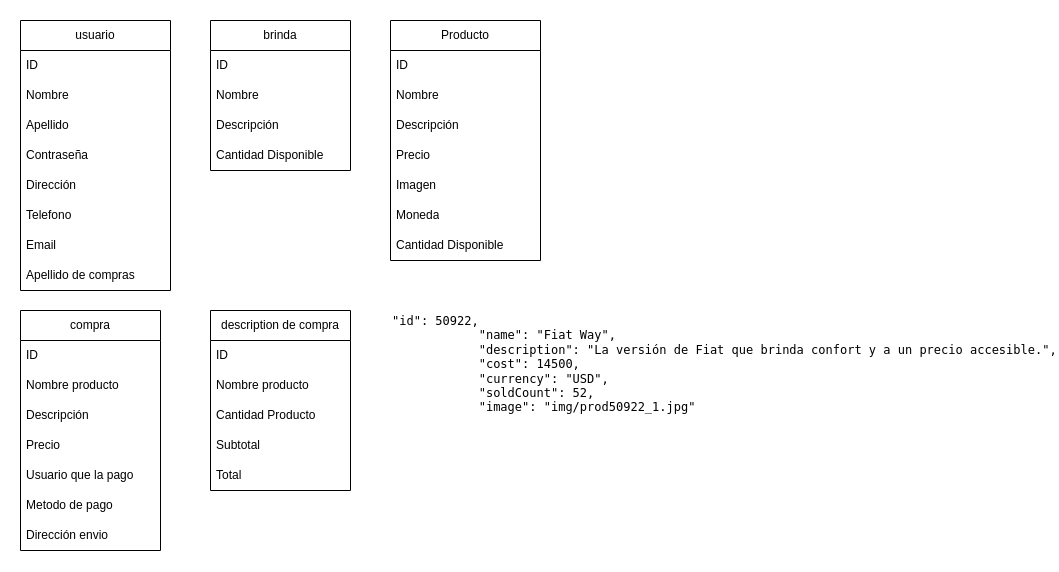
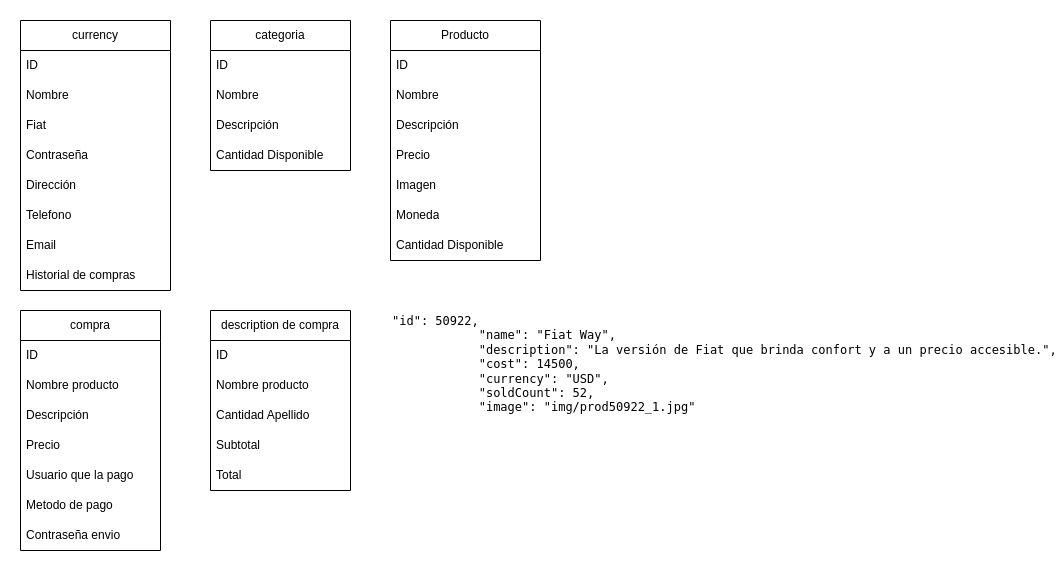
  <mxCell id="0" />
  <mxCell id="1" parent="0" />
- <mxCell id="2" value="usuario" style="swimlane;fontStyle=0;childLayout=stackLayout;horizontal=1;startSize=30;horizontalStack=0;resizeParent=1;resizeParentMax=0;resizeLast=0;collapsible=1;marginBottom=0;whiteSpace=wrap;html=1;" parent="1" vertex="1"><mxGeometry x="20" y="20" width="150" height="270" as="geometry" /></mxCell>
+ <mxCell id="2" value="currency" style="swimlane;fontStyle=0;childLayout=stackLayout;horizontal=1;startSize=30;horizontalStack=0;resizeParent=1;resizeParentMax=0;resizeLast=0;collapsible=1;marginBottom=0;whiteSpace=wrap;html=1;" parent="1" vertex="1"><mxGeometry x="20" y="20" width="150" height="270" as="geometry" /></mxCell>
  <mxCell id="3" value="ID" style="text;strokeColor=none;fillColor=none;align=left;verticalAlign=middle;spacingLeft=4;spacingRight=4;overflow=hidden;points=[[0,0.5],[1,0.5]];portConstraint=eastwest;rotatable=0;whiteSpace=wrap;html=1;" parent="2" vertex="1"><mxGeometry y="30" width="150" height="30" as="geometry" /></mxCell>
  <mxCell id="4" value="Nombre" style="text;strokeColor=none;fillColor=none;align=left;verticalAlign=middle;spacingLeft=4;spacingRight=4;overflow=hidden;points=[[0,0.5],[1,0.5]];portConstraint=eastwest;rotatable=0;whiteSpace=wrap;html=1;" parent="2" vertex="1"><mxGeometry y="60" width="150" height="30" as="geometry" /></mxCell>
- <mxCell id="5" value="Apellido" style="text;strokeColor=none;fillColor=none;align=left;verticalAlign=middle;spacingLeft=4;spacingRight=4;overflow=hidden;points=[[0,0.5],[1,0.5]];portConstraint=eastwest;rotatable=0;whiteSpace=wrap;html=1;" parent="2" vertex="1"><mxGeometry y="90" width="150" height="30" as="geometry" /></mxCell>
+ <mxCell id="5" value="Fiat" style="text;strokeColor=none;fillColor=none;align=left;verticalAlign=middle;spacingLeft=4;spacingRight=4;overflow=hidden;points=[[0,0.5],[1,0.5]];portConstraint=eastwest;rotatable=0;whiteSpace=wrap;html=1;" parent="2" vertex="1"><mxGeometry y="90" width="150" height="30" as="geometry" /></mxCell>
  <mxCell id="6" value="Contraseña" style="text;strokeColor=none;fillColor=none;align=left;verticalAlign=middle;spacingLeft=4;spacingRight=4;overflow=hidden;points=[[0,0.5],[1,0.5]];portConstraint=eastwest;rotatable=0;whiteSpace=wrap;html=1;" parent="2" vertex="1"><mxGeometry y="120" width="150" height="30" as="geometry" /></mxCell>
  <mxCell id="7" value="Dirección" style="text;strokeColor=none;fillColor=none;align=left;verticalAlign=middle;spacingLeft=4;spacingRight=4;overflow=hidden;points=[[0,0.5],[1,0.5]];portConstraint=eastwest;rotatable=0;whiteSpace=wrap;html=1;" parent="2" vertex="1"><mxGeometry y="150" width="150" height="30" as="geometry" /></mxCell>
  <mxCell id="8" value="Telefono" style="text;strokeColor=none;fillColor=none;align=left;verticalAlign=middle;spacingLeft=4;spacingRight=4;overflow=hidden;points=[[0,0.5],[1,0.5]];portConstraint=eastwest;rotatable=0;whiteSpace=wrap;html=1;" parent="2" vertex="1"><mxGeometry y="180" width="150" height="30" as="geometry" /></mxCell>
  <mxCell id="9" value="Email" style="text;strokeColor=none;fillColor=none;align=left;verticalAlign=middle;spacingLeft=4;spacingRight=4;overflow=hidden;points=[[0,0.5],[1,0.5]];portConstraint=eastwest;rotatable=0;whiteSpace=wrap;html=1;" parent="2" vertex="1"><mxGeometry y="210" width="150" height="30" as="geometry" /></mxCell>
- <mxCell id="10" value="Apellido de compras" style="text;strokeColor=none;fillColor=none;align=left;verticalAlign=middle;spacingLeft=4;spacingRight=4;overflow=hidden;points=[[0,0.5],[1,0.5]];portConstraint=eastwest;rotatable=0;whiteSpace=wrap;html=1;" parent="2" vertex="1"><mxGeometry y="240" width="150" height="30" as="geometry" /></mxCell>
- <mxCell id="11" value="brinda" style="swimlane;fontStyle=0;childLayout=stackLayout;horizontal=1;startSize=30;horizontalStack=0;resizeParent=1;resizeParentMax=0;resizeLast=0;collapsible=1;marginBottom=0;whiteSpace=wrap;html=1;" parent="1" vertex="1"><mxGeometry x="210" y="20" width="140" height="150" as="geometry" /></mxCell>
+ <mxCell id="10" value="Historial de compras" style="text;strokeColor=none;fillColor=none;align=left;verticalAlign=middle;spacingLeft=4;spacingRight=4;overflow=hidden;points=[[0,0.5],[1,0.5]];portConstraint=eastwest;rotatable=0;whiteSpace=wrap;html=1;" parent="2" vertex="1"><mxGeometry y="240" width="150" height="30" as="geometry" /></mxCell>
+ <mxCell id="11" value="categoria" style="swimlane;fontStyle=0;childLayout=stackLayout;horizontal=1;startSize=30;horizontalStack=0;resizeParent=1;resizeParentMax=0;resizeLast=0;collapsible=1;marginBottom=0;whiteSpace=wrap;html=1;" parent="1" vertex="1"><mxGeometry x="210" y="20" width="140" height="150" as="geometry" /></mxCell>
  <mxCell id="12" value="ID" style="text;strokeColor=none;fillColor=none;align=left;verticalAlign=middle;spacingLeft=4;spacingRight=4;overflow=hidden;points=[[0,0.5],[1,0.5]];portConstraint=eastwest;rotatable=0;whiteSpace=wrap;html=1;" parent="11" vertex="1"><mxGeometry y="30" width="140" height="30" as="geometry" /></mxCell>
  <mxCell id="13" value="Nombre" style="text;strokeColor=none;fillColor=none;align=left;verticalAlign=middle;spacingLeft=4;spacingRight=4;overflow=hidden;points=[[0,0.5],[1,0.5]];portConstraint=eastwest;rotatable=0;whiteSpace=wrap;html=1;" parent="11" vertex="1"><mxGeometry y="60" width="140" height="30" as="geometry" /></mxCell>
  <mxCell id="14" value="Descripción" style="text;strokeColor=none;fillColor=none;align=left;verticalAlign=middle;spacingLeft=4;spacingRight=4;overflow=hidden;points=[[0,0.5],[1,0.5]];portConstraint=eastwest;rotatable=0;whiteSpace=wrap;html=1;" parent="11" vertex="1"><mxGeometry y="90" width="140" height="30" as="geometry" /></mxCell>
  <mxCell id="15" value="Cantidad Disponible" style="text;strokeColor=none;fillColor=none;align=left;verticalAlign=middle;spacingLeft=4;spacingRight=4;overflow=hidden;points=[[0,0.5],[1,0.5]];portConstraint=eastwest;rotatable=0;whiteSpace=wrap;html=1;" parent="11" vertex="1"><mxGeometry y="120" width="140" height="30" as="geometry" /></mxCell>
  <mxCell id="16" value="compra" style="swimlane;fontStyle=0;childLayout=stackLayout;horizontal=1;startSize=30;horizontalStack=0;resizeParent=1;resizeParentMax=0;resizeLast=0;collapsible=1;marginBottom=0;whiteSpace=wrap;html=1;" parent="1" vertex="1"><mxGeometry x="20" y="310" width="140" height="240" as="geometry" /></mxCell>
  <mxCell id="17" value="ID" style="text;strokeColor=none;fillColor=none;align=left;verticalAlign=middle;spacingLeft=4;spacingRight=4;overflow=hidden;points=[[0,0.5],[1,0.5]];portConstraint=eastwest;rotatable=0;whiteSpace=wrap;html=1;" parent="16" vertex="1"><mxGeometry y="30" width="140" height="30" as="geometry" /></mxCell>
  <mxCell id="18" value="Nombre producto" style="text;strokeColor=none;fillColor=none;align=left;verticalAlign=middle;spacingLeft=4;spacingRight=4;overflow=hidden;points=[[0,0.5],[1,0.5]];portConstraint=eastwest;rotatable=0;whiteSpace=wrap;html=1;" parent="16" vertex="1"><mxGeometry y="60" width="140" height="30" as="geometry" /></mxCell>
  <mxCell id="19" value="Descripción" style="text;strokeColor=none;fillColor=none;align=left;verticalAlign=middle;spacingLeft=4;spacingRight=4;overflow=hidden;points=[[0,0.5],[1,0.5]];portConstraint=eastwest;rotatable=0;whiteSpace=wrap;html=1;" parent="16" vertex="1"><mxGeometry y="90" width="140" height="30" as="geometry" /></mxCell>
  <mxCell id="20" value="Precio" style="text;strokeColor=none;fillColor=none;align=left;verticalAlign=middle;spacingLeft=4;spacingRight=4;overflow=hidden;points=[[0,0.5],[1,0.5]];portConstraint=eastwest;rotatable=0;whiteSpace=wrap;html=1;" parent="16" vertex="1"><mxGeometry y="120" width="140" height="30" as="geometry" /></mxCell>
  <mxCell id="21" value="Usuario que la pago" style="text;strokeColor=none;fillColor=none;align=left;verticalAlign=middle;spacingLeft=4;spacingRight=4;overflow=hidden;points=[[0,0.5],[1,0.5]];portConstraint=eastwest;rotatable=0;whiteSpace=wrap;html=1;" parent="16" vertex="1"><mxGeometry y="150" width="140" height="30" as="geometry" /></mxCell>
  <mxCell id="22" value="Metodo de pago" style="text;strokeColor=none;fillColor=none;align=left;verticalAlign=middle;spacingLeft=4;spacingRight=4;overflow=hidden;points=[[0,0.5],[1,0.5]];portConstraint=eastwest;rotatable=0;whiteSpace=wrap;html=1;" parent="16" vertex="1"><mxGeometry y="180" width="140" height="30" as="geometry" /></mxCell>
- <mxCell id="23" value="Dirección envio" style="text;strokeColor=none;fillColor=none;align=left;verticalAlign=middle;spacingLeft=4;spacingRight=4;overflow=hidden;points=[[0,0.5],[1,0.5]];portConstraint=eastwest;rotatable=0;whiteSpace=wrap;html=1;" parent="16" vertex="1"><mxGeometry y="210" width="140" height="30" as="geometry" /></mxCell>
+ <mxCell id="23" value="Contraseña envio" style="text;strokeColor=none;fillColor=none;align=left;verticalAlign=middle;spacingLeft=4;spacingRight=4;overflow=hidden;points=[[0,0.5],[1,0.5]];portConstraint=eastwest;rotatable=0;whiteSpace=wrap;html=1;" parent="16" vertex="1"><mxGeometry y="210" width="140" height="30" as="geometry" /></mxCell>
  <mxCell id="24" value="description de compra" style="swimlane;fontStyle=0;childLayout=stackLayout;horizontal=1;startSize=30;horizontalStack=0;resizeParent=1;resizeParentMax=0;resizeLast=0;collapsible=1;marginBottom=0;whiteSpace=wrap;html=1;" parent="1" vertex="1"><mxGeometry x="210" y="310" width="140" height="180" as="geometry" /></mxCell>
  <mxCell id="25" value="ID" style="text;strokeColor=none;fillColor=none;align=left;verticalAlign=middle;spacingLeft=4;spacingRight=4;overflow=hidden;points=[[0,0.5],[1,0.5]];portConstraint=eastwest;rotatable=0;whiteSpace=wrap;html=1;" parent="24" vertex="1"><mxGeometry y="30" width="140" height="30" as="geometry" /></mxCell>
  <mxCell id="26" value="Nombre producto" style="text;strokeColor=none;fillColor=none;align=left;verticalAlign=middle;spacingLeft=4;spacingRight=4;overflow=hidden;points=[[0,0.5],[1,0.5]];portConstraint=eastwest;rotatable=0;whiteSpace=wrap;html=1;" parent="24" vertex="1"><mxGeometry y="60" width="140" height="30" as="geometry" /></mxCell>
- <mxCell id="27" value="Cantidad Producto" style="text;strokeColor=none;fillColor=none;align=left;verticalAlign=middle;spacingLeft=4;spacingRight=4;overflow=hidden;points=[[0,0.5],[1,0.5]];portConstraint=eastwest;rotatable=0;whiteSpace=wrap;html=1;" parent="24" vertex="1"><mxGeometry y="90" width="140" height="30" as="geometry" /></mxCell>
+ <mxCell id="27" value="Cantidad Apellido" style="text;strokeColor=none;fillColor=none;align=left;verticalAlign=middle;spacingLeft=4;spacingRight=4;overflow=hidden;points=[[0,0.5],[1,0.5]];portConstraint=eastwest;rotatable=0;whiteSpace=wrap;html=1;" parent="24" vertex="1"><mxGeometry y="90" width="140" height="30" as="geometry" /></mxCell>
  <mxCell id="28" value="Subtotal" style="text;strokeColor=none;fillColor=none;align=left;verticalAlign=middle;spacingLeft=4;spacingRight=4;overflow=hidden;points=[[0,0.5],[1,0.5]];portConstraint=eastwest;rotatable=0;whiteSpace=wrap;html=1;" parent="24" vertex="1"><mxGeometry y="120" width="140" height="30" as="geometry" /></mxCell>
  <mxCell id="29" value="Total" style="text;strokeColor=none;fillColor=none;align=left;verticalAlign=middle;spacingLeft=4;spacingRight=4;overflow=hidden;points=[[0,0.5],[1,0.5]];portConstraint=eastwest;rotatable=0;whiteSpace=wrap;html=1;" parent="24" vertex="1"><mxGeometry y="150" width="140" height="30" as="geometry" /></mxCell>
  <mxCell id="30" value="Producto" style="swimlane;fontStyle=0;childLayout=stackLayout;horizontal=1;startSize=30;horizontalStack=0;resizeParent=1;resizeParentMax=0;resizeLast=0;collapsible=1;marginBottom=0;whiteSpace=wrap;html=1;" parent="1" vertex="1"><mxGeometry x="390" y="20" width="150" height="240" as="geometry" /></mxCell>
  <mxCell id="31" value="ID" style="text;strokeColor=none;fillColor=none;align=left;verticalAlign=middle;spacingLeft=4;spacingRight=4;overflow=hidden;points=[[0,0.5],[1,0.5]];portConstraint=eastwest;rotatable=0;whiteSpace=wrap;html=1;" parent="30" vertex="1"><mxGeometry y="30" width="150" height="30" as="geometry" /></mxCell>
  <mxCell id="32" value="Nombre" style="text;strokeColor=none;fillColor=none;align=left;verticalAlign=middle;spacingLeft=4;spacingRight=4;overflow=hidden;points=[[0,0.5],[1,0.5]];portConstraint=eastwest;rotatable=0;whiteSpace=wrap;html=1;" parent="30" vertex="1"><mxGeometry y="60" width="150" height="30" as="geometry" /></mxCell>
  <mxCell id="33" value="Descripción" style="text;strokeColor=none;fillColor=none;align=left;verticalAlign=middle;spacingLeft=4;spacingRight=4;overflow=hidden;points=[[0,0.5],[1,0.5]];portConstraint=eastwest;rotatable=0;whiteSpace=wrap;html=1;" parent="30" vertex="1"><mxGeometry y="90" width="150" height="30" as="geometry" /></mxCell>
  <mxCell id="34" value="Precio" style="text;strokeColor=none;fillColor=none;align=left;verticalAlign=middle;spacingLeft=4;spacingRight=4;overflow=hidden;points=[[0,0.5],[1,0.5]];portConstraint=eastwest;rotatable=0;whiteSpace=wrap;html=1;" parent="30" vertex="1"><mxGeometry y="120" width="150" height="30" as="geometry" /></mxCell>
  <mxCell id="35" value="Imagen" style="text;strokeColor=none;fillColor=none;align=left;verticalAlign=middle;spacingLeft=4;spacingRight=4;overflow=hidden;points=[[0,0.5],[1,0.5]];portConstraint=eastwest;rotatable=0;whiteSpace=wrap;html=1;" parent="30" vertex="1"><mxGeometry y="150" width="150" height="30" as="geometry" /></mxCell>
  <mxCell id="36" value="Moneda" style="text;strokeColor=none;fillColor=none;align=left;verticalAlign=middle;spacingLeft=4;spacingRight=4;overflow=hidden;points=[[0,0.5],[1,0.5]];portConstraint=eastwest;rotatable=0;whiteSpace=wrap;html=1;" parent="30" vertex="1"><mxGeometry y="180" width="150" height="30" as="geometry" /></mxCell>
  <mxCell id="37" value="Cantidad Disponible" style="text;strokeColor=none;fillColor=none;align=left;verticalAlign=middle;spacingLeft=4;spacingRight=4;overflow=hidden;points=[[0,0.5],[1,0.5]];portConstraint=eastwest;rotatable=0;whiteSpace=wrap;html=1;" parent="30" vertex="1"><mxGeometry y="210" width="150" height="30" as="geometry" /></mxCell>
  <mxCell id="38" value="&lt;pre style=&quot;color: rgb(0, 0, 0); font-style: normal; font-variant-ligatures: normal; font-variant-caps: normal; font-weight: 400; letter-spacing: normal; orphans: 2; text-align: start; text-indent: 0px; text-transform: none; widows: 2; word-spacing: 0px; -webkit-text-stroke-width: 0px; text-decoration-thickness: initial; text-decoration-style: initial; text-decoration-color: initial; overflow-wrap: break-word;&quot;&gt;&quot;id&quot;: 50922,&#10;            &quot;name&quot;: &quot;Fiat Way&quot;,&#10;            &quot;description&quot;: &quot;La versión de Fiat que brinda confort y a un precio accesible.&quot;,&#10;            &quot;cost&quot;: 14500,&#10;            &quot;currency&quot;: &quot;USD&quot;,&#10;            &quot;soldCount&quot;: 52,&#10;            &quot;image&quot;: &quot;img/prod50922_1.jpg&quot;&lt;/pre&gt;" style="text;whiteSpace=wrap;html=1;" parent="1" vertex="1"><mxGeometry x="390" y="295" width="560" height="150" as="geometry" /></mxCell>
